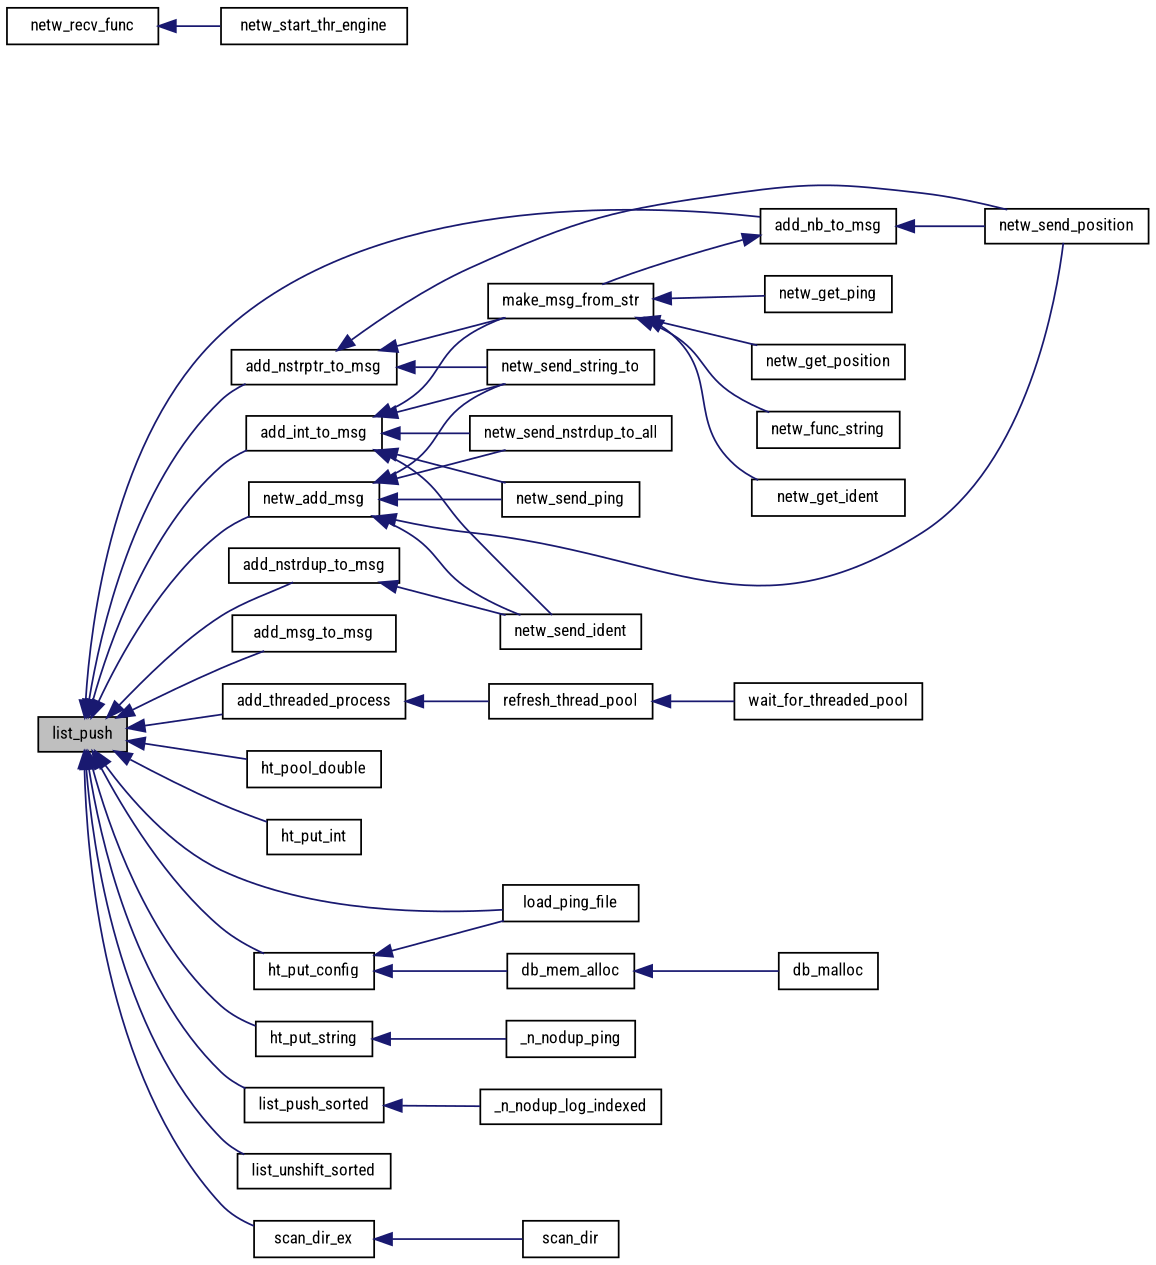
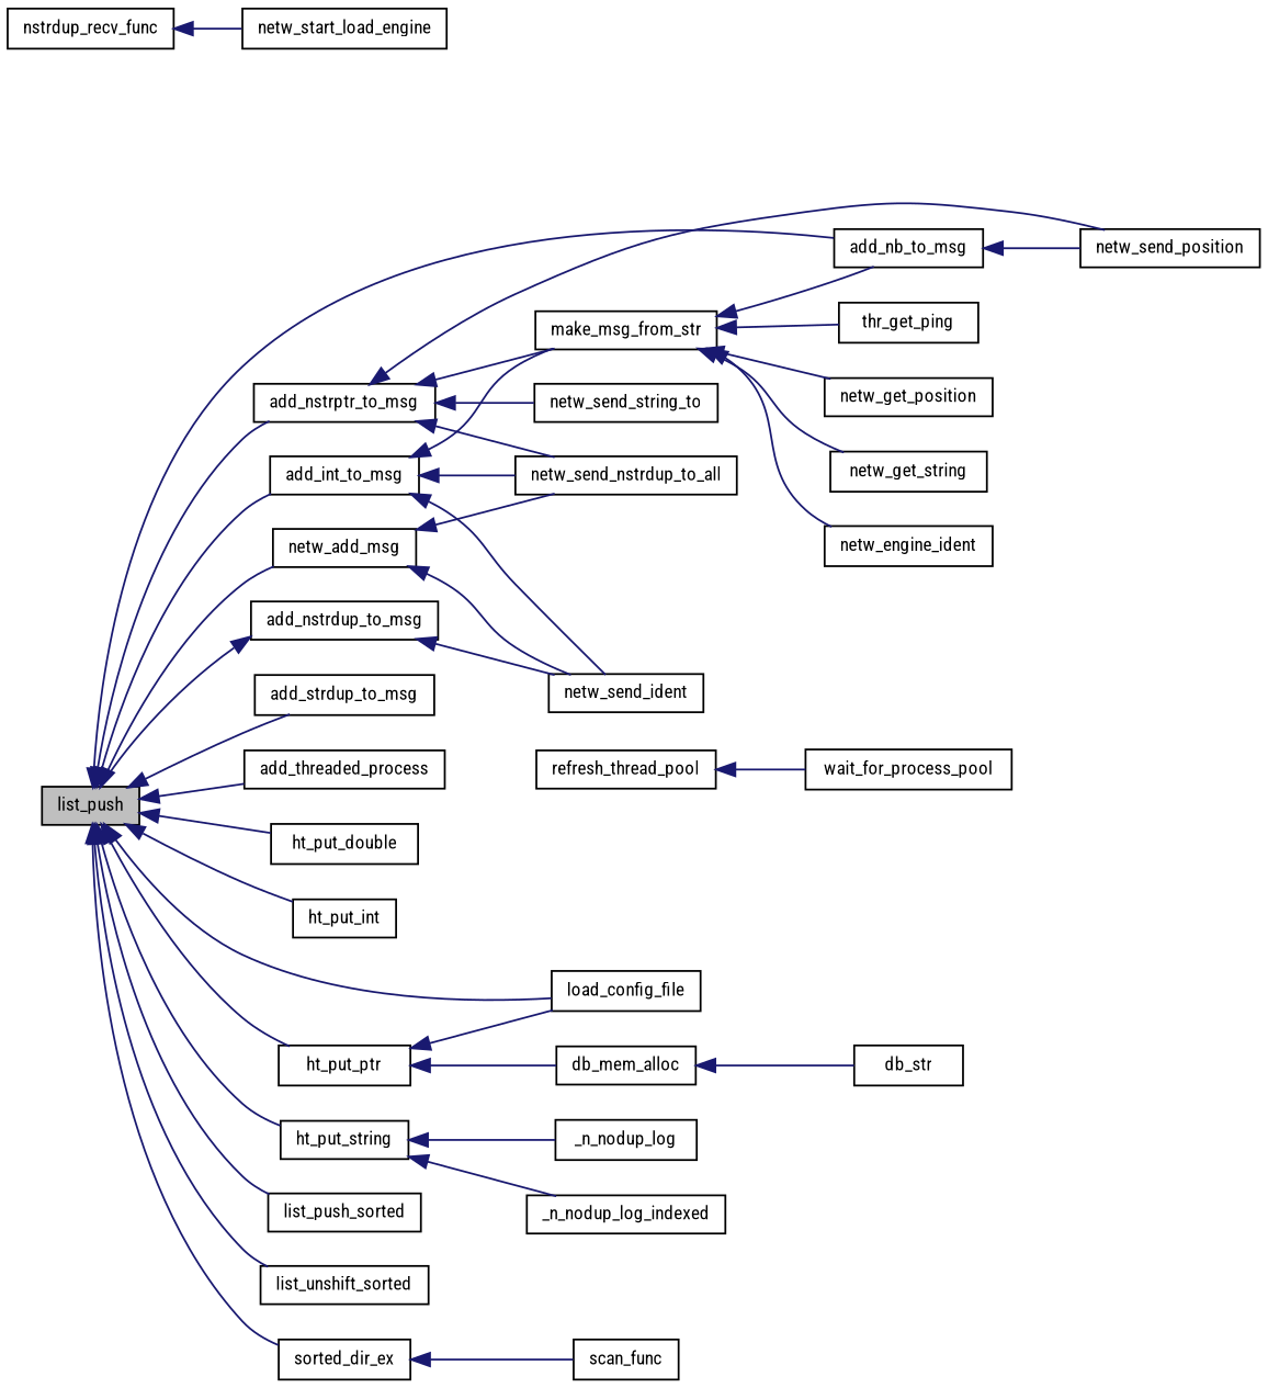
  digraph {
    fontname="Roboto Condensed"
    rankdir=LR
    node [color=black fillcolor=white fontname="Roboto Condensed" fontsize=10 shape=record style=filled]
    edge [color=midnightblue dir=back fontname="Roboto Condensed" fontsize=10 labelfontname=Helvetica labelfontsize=10 style=solid]
    n1 [fillcolor=grey75 fontcolor=black height=0.2 label=list_push width=0.4]
    n2 [height=0.2 label=add_int_to_msg width=0.4]
    n3 [height=0.2 label=add_nb_to_msg width=0.4]
    n4 [height=0.2 label=add_nstrdup_to_msg width=0.4]
    n5 [height=0.2 label=add_nstrptr_to_msg width=0.4]
-   n6 [height=0.2 label=add_msg_to_msg width=0.4]
+   n6 [height=0.2 label=add_strdup_to_msg width=0.4]
    n7 [height=0.2 label=add_threaded_process width=0.4]
-   n8 [height=0.2 label=ht_pool_double width=0.4]
+   n8 [height=0.2 label=ht_put_double width=0.4]
    n9 [height=0.2 label=ht_put_int width=0.4]
-   n10 [height=0.2 label=ht_put_config width=0.4]
-   n11 [height=0.2 label=load_ping_file width=0.4]
+   n10 [height=0.2 label=ht_put_ptr width=0.4]
+   n11 [height=0.2 label=load_config_file width=0.4]
    n12 [height=0.2 label=ht_put_string width=0.4]
    n13 [height=0.2 label=list_push_sorted width=0.4]
    n14 [height=0.2 label=list_unshift_sorted width=0.4]
    n15 [height=0.2 label=netw_add_msg width=0.4]
-   n16 [height=0.2 label=scan_dir_ex width=0.4]
+   n16 [height=0.2 label=sorted_dir_ex width=0.4]
    n17 [height=0.2 label=make_msg_from_str width=0.4]
    n18 [height=0.2 label=netw_send_ident width=0.4]
-   n19 [height=0.2 label=netw_send_ping width=0.4]
    n20 [height=0.2 label=netw_send_string_to width=0.4]
    n21 [height=0.2 label=netw_send_nstrdup_to_all width=0.4]
    n22 [height=0.2 label=netw_send_position width=0.4]
    n23 [height=0.2 label=refresh_thread_pool width=0.4]
    n24 [height=0.2 label=db_mem_alloc width=0.4]
-   n25 [height=0.2 label=_n_nodup_ping width=0.4]
+   n25 [height=0.2 label=_n_nodup_log width=0.4]
    n26 [height=0.2 label=_n_nodup_log_indexed width=0.4]
-   n27 [height=0.2 label=netw_recv_func width=0.4]
-   n28 [height=0.2 label=netw_start_thr_engine width=0.4]
-   n29 [height=0.2 label=scan_dir width=0.4]
-   n30 [height=0.2 label=netw_get_ident width=0.4]
-   n31 [height=0.2 label=netw_get_ping width=0.4]
+   n27 [height=0.2 label=nstrdup_recv_func width=0.4]
+   n28 [height=0.2 label=netw_start_load_engine width=0.4]
+   n29 [height=0.2 label=scan_func width=0.4]
+   n30 [height=0.2 label=netw_engine_ident width=0.4]
+   n31 [height=0.2 label=thr_get_ping width=0.4]
    n32 [height=0.2 label=netw_get_position width=0.4]
-   n33 [height=0.2 label=netw_func_string width=0.4]
-   n34 [height=0.2 label=wait_for_threaded_pool width=0.4]
-   n35 [height=0.2 label=db_malloc width=0.4]
+   n33 [height=0.2 label=netw_get_string width=0.4]
+   n34 [height=0.2 label=wait_for_process_pool width=0.4]
+   n35 [height=0.2 label=db_str width=0.4]
    n1 -> n2
    n1 -> n3
-   n1 -> n4
+   n4 -> n1
    n1 -> n5
    n1 -> n6
    n1 -> n7
    n1 -> n8
    n1 -> n9
    n1 -> n10
    n1 -> n11
    n1 -> n12
    n1 -> n13
    n1 -> n14
    n1 -> n15
    n1 -> n16
    n2 -> n17
    n2 -> n18
-   n2 -> n19
-   n2 -> n20
    n2 -> n21
-   n3 -> n17
+   n17 -> n3
    n3 -> n22
    n4 -> n18
    n5 -> n17
    n5 -> n20
+   n5 -> n21
    n5 -> n22
-   n7 -> n23
    n10 -> n11
    n10 -> n24
    n12 -> n25
-   n13 -> n26
+   n12 -> n26
    n15 -> n18
-   n15 -> n19
-   n15 -> n20
    n15 -> n21
-   n15 -> n22
    n16 -> n29
    n17 -> n30
    n17 -> n31
    n17 -> n32
    n17 -> n33
    n23 -> n34
    n24 -> n35
    n27 -> n28
  }
